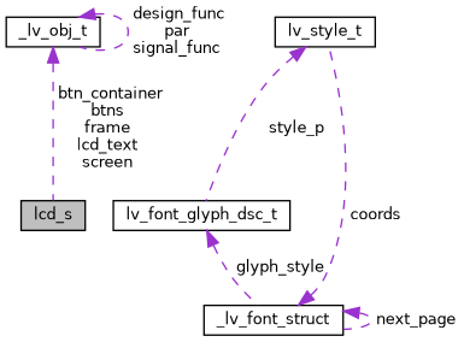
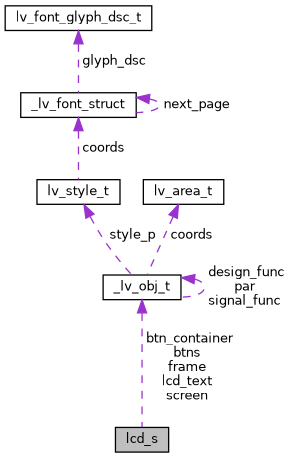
  digraph {
    node [color=black fillcolor=white fontname=Helvetica fontsize=10 shape=record style=filled]
    edge [color=darkorchid3 dir=back fontname=Helvetica fontsize=10 labelfontname=Helvetica labelfontsize=10 style=dashed]
    n1 [fillcolor=grey75 fontcolor=black height=0.2 label=lcd_s width=0.4]
    n2 [height=0.2 label=_lv_obj_t width=0.4]
    n3 [height=0.2 label=lv_style_t width=0.4]
    n4 [height=0.2 label=_lv_font_struct width=0.4]
    n5 [height=0.2 label=lv_font_glyph_dsc_t width=0.4]
+   n6 [height=0.2 label=lv_area_t width=0.4]
    n2 -> n1 [label=" btn_container\nbtns\nframe\nlcd_text\nscreen"]
    n2 -> n2 [label=" design_func\npar\nsignal_func"]
-   n3 -> n5 [label=" style_p"]
+   n3 -> n2 [label=" style_p"]
    n4 -> n3 [label=" coords"]
    n4 -> n4 [label=" next_page"]
-   n5 -> n4 [label=" glyph_style"]
+   n5 -> n4 [label=" glyph_dsc"]
+   n6 -> n2 [label=" coords"]
  }
